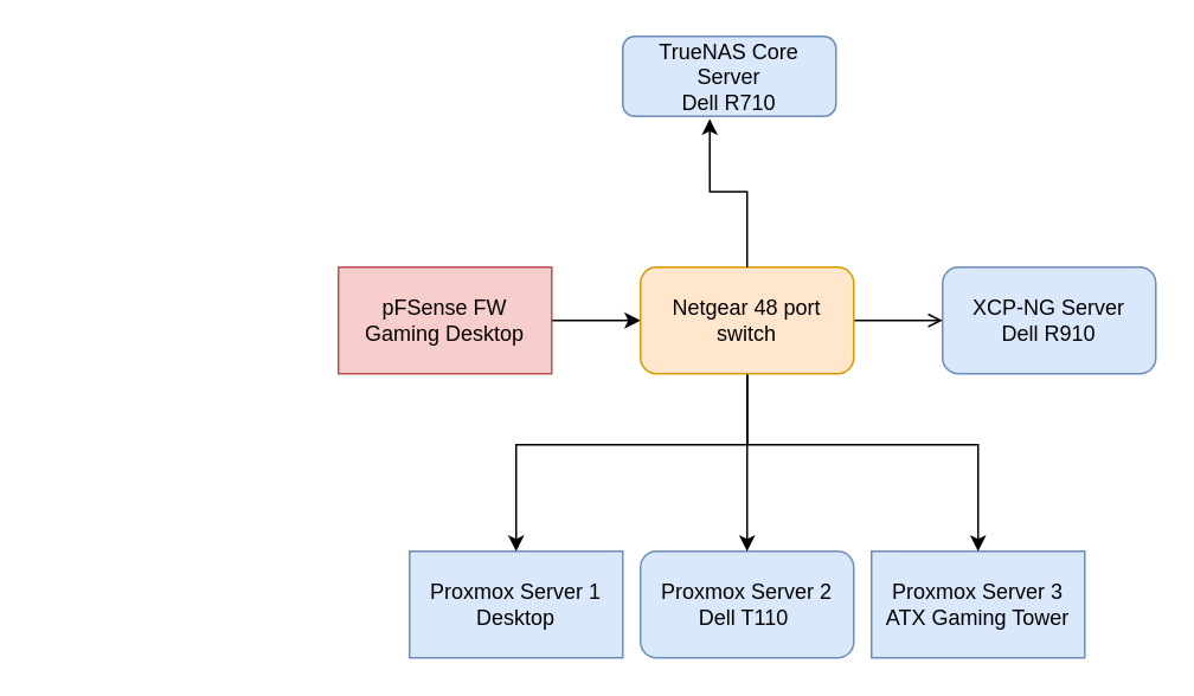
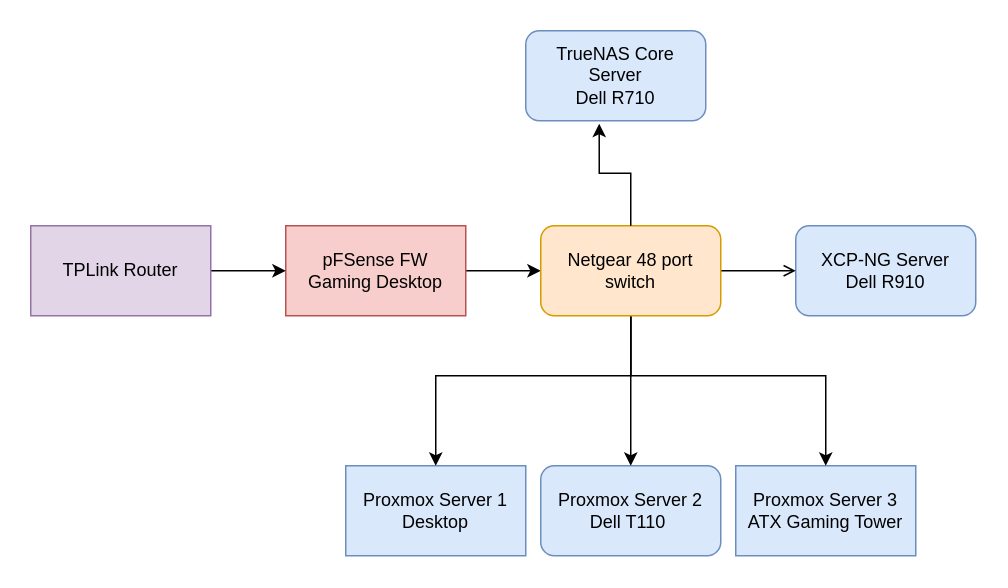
  <mxCell id="0" />
  <mxCell id="1" parent="0" />
- <mxCell id="2" value="TrueNAS Core &lt;br&gt;Server&lt;br&gt;Dell R710" style="rounded=1;whiteSpace=wrap;html=1;fillColor=#dae8fc;strokeColor=#6c8ebf;" vertex="1" parent="1"><mxGeometry x="350" y="20" width="120" height="45" as="geometry" /></mxCell>
+ <mxCell id="2" value="TrueNAS Core &lt;br&gt;Server&lt;br&gt;Dell R710" style="rounded=1;whiteSpace=wrap;html=1;fillColor=#dae8fc;strokeColor=#6c8ebf;" vertex="1" parent="1"><mxGeometry x="350" y="20" width="120" height="60" as="geometry" /></mxCell>
  <mxCell id="3" value="XCP-NG Server&lt;br&gt;Dell R910" style="rounded=1;whiteSpace=wrap;html=1;fillColor=#dae8fc;strokeColor=#6c8ebf;" vertex="1" parent="1"><mxGeometry x="530" y="150" width="120" height="60" as="geometry" /></mxCell>
  <mxCell id="4" value="Proxmox Server 1&lt;br&gt;Desktop" style="rounded=0;whiteSpace=wrap;html=1;fillColor=#dae8fc;strokeColor=#6c8ebf;" vertex="1" parent="1"><mxGeometry x="230" y="310" width="120" height="60" as="geometry" /></mxCell>
  <mxCell id="5" value="Proxmox Server 2&lt;br&gt;Dell T110&amp;nbsp;" style="whiteSpace=wrap;html=1;fillColor=#dae8fc;strokeColor=#6c8ebf;rounded=1;" vertex="1" parent="1"><mxGeometry x="360" y="310" width="120" height="60" as="geometry" /></mxCell>
  <mxCell id="6" style="edgeStyle=orthogonalEdgeStyle;rounded=0;orthogonalLoop=1;jettySize=auto;html=1;entryX=0;entryY=0.5;entryDx=0;entryDy=0;" edge="1" parent="1" source="7" target="13"><mxGeometry relative="1" as="geometry" /></mxCell>
  <mxCell id="7" value="pFSense FW&lt;br&gt;Gaming Desktop" style="rounded=0;whiteSpace=wrap;html=1;fillColor=#f8cecc;strokeColor=#b85450;" vertex="1" parent="1"><mxGeometry x="190" y="150" width="120" height="60" as="geometry" /></mxCell>
  <mxCell id="8" value="Proxmox Server 3&lt;br&gt;ATX Gaming Tower" style="rounded=0;whiteSpace=wrap;html=1;fillColor=#dae8fc;strokeColor=#6c8ebf;" vertex="1" parent="1"><mxGeometry x="490" y="310" width="120" height="60" as="geometry" /></mxCell>
  <mxCell id="9" style="edgeStyle=orthogonalEdgeStyle;rounded=0;orthogonalLoop=1;jettySize=auto;html=1;entryX=0;entryY=0.5;entryDx=0;entryDy=0;endArrow=open;" edge="1" parent="1" source="13" target="3"><mxGeometry relative="1" as="geometry" /></mxCell>
  <mxCell id="10" style="edgeStyle=orthogonalEdgeStyle;rounded=0;orthogonalLoop=1;jettySize=auto;html=1;entryX=0.5;entryY=0;entryDx=0;entryDy=0;" edge="1" parent="1" source="13" target="8"><mxGeometry relative="1" as="geometry"><Array as="points"><mxPoint x="420" y="250" /><mxPoint x="550" y="250" /></Array></mxGeometry></mxCell>
  <mxCell id="11" style="edgeStyle=orthogonalEdgeStyle;rounded=0;orthogonalLoop=1;jettySize=auto;html=1;entryX=0.5;entryY=0;entryDx=0;entryDy=0;" edge="1" parent="1" source="13" target="4"><mxGeometry relative="1" as="geometry"><Array as="points"><mxPoint x="420" y="250" /><mxPoint x="290" y="250" /></Array></mxGeometry></mxCell>
  <mxCell id="12" style="edgeStyle=orthogonalEdgeStyle;rounded=0;orthogonalLoop=1;jettySize=auto;html=1;entryX=0.5;entryY=0;entryDx=0;entryDy=0;" edge="1" parent="1" source="13" target="5"><mxGeometry relative="1" as="geometry" /></mxCell>
  <mxCell id="13" value="Netgear 48 port switch" style="whiteSpace=wrap;html=1;fillColor=#ffe6cc;strokeColor=#d79b00;rounded=1;" vertex="1" parent="1"><mxGeometry x="360" y="150" width="120" height="60" as="geometry" /></mxCell>
+ <mxCell id="14" style="edgeStyle=orthogonalEdgeStyle;rounded=0;orthogonalLoop=1;jettySize=auto;html=1;entryX=0;entryY=0.5;entryDx=0;entryDy=0;" edge="1" parent="1" source="15" target="7"><mxGeometry relative="1" as="geometry" /></mxCell>
+ <mxCell id="15" value="TPLink Router" style="rounded=0;whiteSpace=wrap;html=1;fillColor=#e1d5e7;strokeColor=#9673a6;" vertex="1" parent="1"><mxGeometry x="20" y="150" width="120" height="60" as="geometry" /></mxCell>
  <mxCell id="16" style="edgeStyle=orthogonalEdgeStyle;rounded=0;orthogonalLoop=1;jettySize=auto;html=1;entryX=0.408;entryY=1.033;entryDx=0;entryDy=0;entryPerimeter=0;" edge="1" parent="1" source="13" target="2"><mxGeometry relative="1" as="geometry" /></mxCell>
